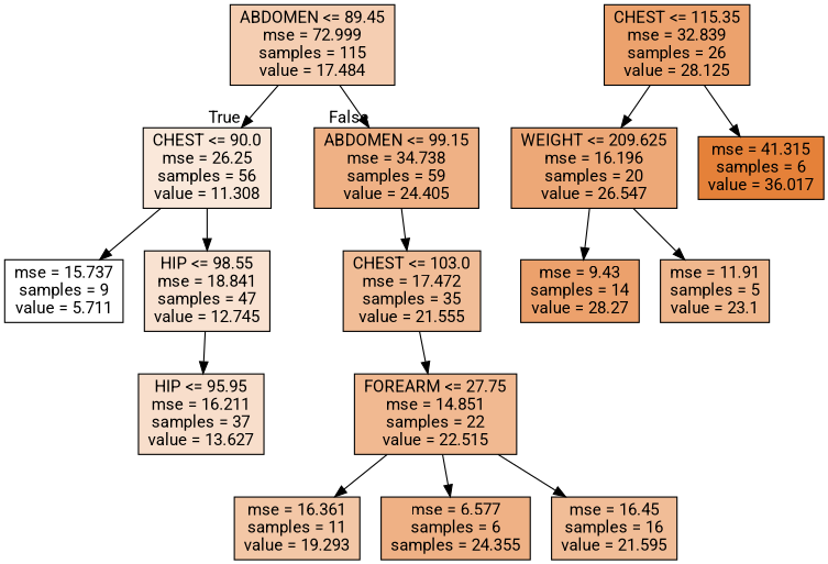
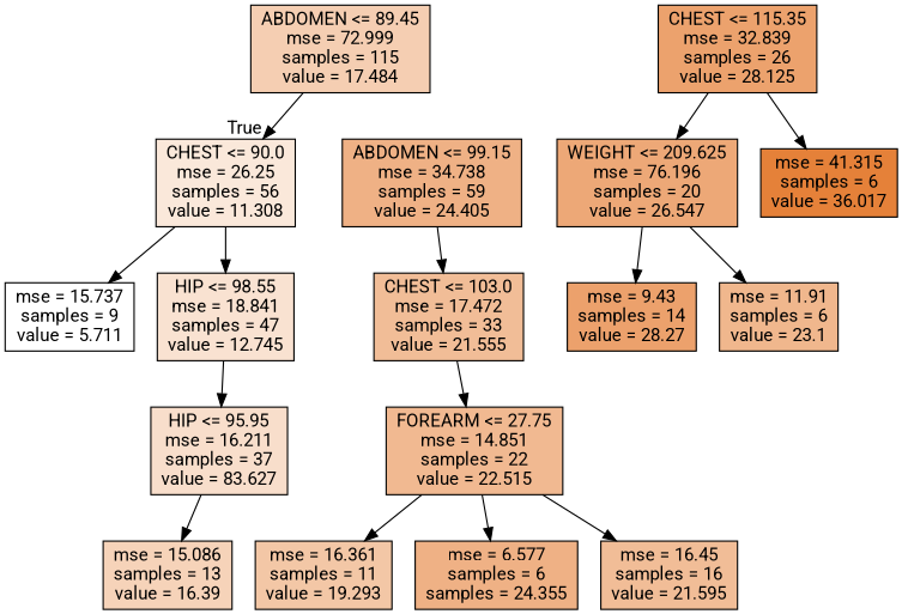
  digraph {
    fontname=Roboto
    node [color=black fillcolor="#efb185" fontname=Roboto shape=box style=filled]
    edge [fontname=Roboto]
    n1 [fillcolor="#f5ceb2" label="ABDOMEN <= 89.45\nmse = 72.999\nsamples = 115\nvalue = 17.484"]
    n2 [fillcolor="#fae8da" label="CHEST <= 90.0\nmse = 26.25\nsamples = 56\nvalue = 11.308"]
    n3 [label="ABDOMEN <= 99.15\nmse = 34.738\nsamples = 59\nvalue = 24.405"]
    n4 [fillcolor="#ffffff" label="mse = 15.737\nsamples = 9\nvalue = 5.711"]
    n5 [fillcolor="#f9e2d1" label="HIP <= 98.55\nmse = 18.841\nsamples = 47\nvalue = 12.745"]
-   n6 [fillcolor="#f1bd97" label="CHEST <= 103.0\nmse = 17.472\nsamples = 35\nvalue = 21.555"]
-   n7 [fillcolor="#f8decb" label="HIP <= 95.95\nmse = 16.211\nsamples = 37\nvalue = 13.627"]
+   n6 [fillcolor="#f1bd97" label="CHEST <= 103.0\nmse = 17.472\nsamples = 33\nvalue = 21.555"]
+   n7 [fillcolor="#f8decb" label="HIP <= 95.95\nmse = 16.211\nsamples = 37\nvalue = 83.627"]
+   n8 [fillcolor="#f6d3b9" label="mse = 15.086\nsamples = 13\nvalue = 16.39"]
    n9 [fillcolor="#f1b991" label="FOREARM <= 27.75\nmse = 14.851\nsamples = 22\nvalue = 22.515"]
    n10 [fillcolor="#eca26d" label="CHEST <= 115.35\nmse = 32.839\nsamples = 26\nvalue = 28.125"]
-   n11 [fillcolor="#eda877" label="WEIGHT <= 209.625\nmse = 16.196\nsamples = 20\nvalue = 26.547"]
+   n11 [fillcolor="#eda877" label="WEIGHT <= 209.625\nmse = 76.196\nsamples = 20\nvalue = 26.547"]
    n12 [fillcolor="#e58139" label="mse = 41.315\nsamples = 6\nvalue = 36.017"]
    n13 [fillcolor="#f3c7a6" label="mse = 16.361\nsamples = 11\nvalue = 19.293"]
    n14 [label="mse = 6.577\nsamples = 6\nsamples = 24.355"]
    n15 [fillcolor="#f1bd97" label="mse = 16.45\nsamples = 16\nvalue = 21.595"]
    n16 [fillcolor="#eca16c" label="mse = 9.43\nsamples = 14\nvalue = 28.27"]
-   n17 [fillcolor="#f0b78d" label="mse = 11.91\nsamples = 5\nvalue = 23.1"]
+   n17 [fillcolor="#f0b78d" label="mse = 11.91\nsamples = 6\nvalue = 23.1"]
    n1 -> n2 [headlabel=True labelangle=45 labeldistance=2.5]
-   n1 -> n3 [headlabel=False labelangle=-45 labeldistance=2.5]
    n2 -> n4
    n2 -> n5
    n3 -> n6
    n5 -> n7
    n6 -> n9
+   n7 -> n8
    n9 -> n13
    n9 -> n14
    n9 -> n15
    n10 -> n11
    n10 -> n12
    n11 -> n16
    n11 -> n17
  }
